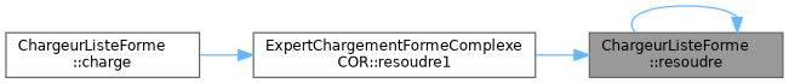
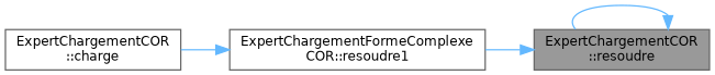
  digraph {
    rankdir=RL
    node [color=grey40 fillcolor=white fontname=Helvetica fontsize=10 shape=box style=filled]
    edge [color=steelblue1 dir=back fontname=Helvetica fontsize=10 labelfontname=Helvetica labelfontsize=10 style=solid]
-   n1 [color=gray40 fillcolor=grey60 fontcolor=black height=0.2 label="ChargeurListeForme\l::resoudre" width=0.4]
+   n1 [color=gray40 fillcolor=grey60 fontcolor=black height=0.2 label="ExpertChargementCOR\l::resoudre" width=0.4]
    n2 [height=0.2 label="ExpertChargementFormeComplexe\lCOR::resoudre1" width=0.4]
-   n3 [height=0.2 label="ChargeurListeForme\l::charge" width=0.4]
+   n3 [height=0.2 label="ExpertChargementCOR\l::charge" width=0.4]
    n1 -> n1
    n1 -> n2
    n2 -> n3
  }
